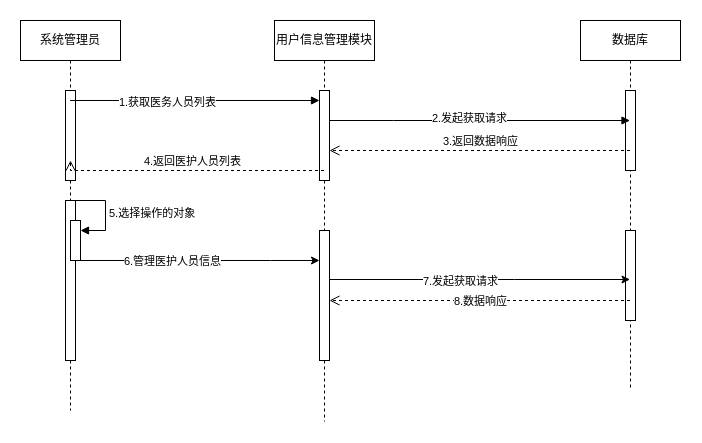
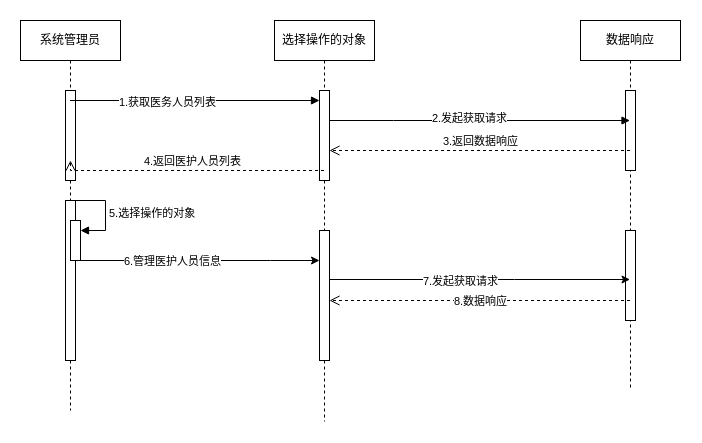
  <mxCell id="0" />
  <mxCell id="1" parent="0" />
  <mxCell id="2" value="系统管理员" style="shape=umlLifeline;perimeter=lifelinePerimeter;whiteSpace=wrap;html=1;container=1;dropTarget=0;collapsible=0;recursiveResize=0;outlineConnect=0;portConstraint=eastwest;newEdgeStyle={&quot;edgeStyle&quot;:&quot;elbowEdgeStyle&quot;,&quot;elbow&quot;:&quot;vertical&quot;,&quot;curved&quot;:0,&quot;rounded&quot;:0};" vertex="1" parent="1"><mxGeometry x="20" y="20" width="100" height="390" as="geometry" /></mxCell>
  <mxCell id="3" value="" style="html=1;points=[];perimeter=orthogonalPerimeter;outlineConnect=0;targetShapes=umlLifeline;portConstraint=eastwest;newEdgeStyle={&quot;edgeStyle&quot;:&quot;elbowEdgeStyle&quot;,&quot;elbow&quot;:&quot;vertical&quot;,&quot;curved&quot;:0,&quot;rounded&quot;:0};" vertex="1" parent="2"><mxGeometry x="45" y="70" width="10" height="90" as="geometry" /></mxCell>
  <mxCell id="4" value="" style="html=1;points=[];perimeter=orthogonalPerimeter;outlineConnect=0;targetShapes=umlLifeline;portConstraint=eastwest;newEdgeStyle={&quot;edgeStyle&quot;:&quot;elbowEdgeStyle&quot;,&quot;elbow&quot;:&quot;vertical&quot;,&quot;curved&quot;:0,&quot;rounded&quot;:0};" vertex="1" parent="2"><mxGeometry x="45" y="180" width="10" height="160" as="geometry" /></mxCell>
  <mxCell id="5" value="" style="html=1;points=[];perimeter=orthogonalPerimeter;outlineConnect=0;targetShapes=umlLifeline;portConstraint=eastwest;newEdgeStyle={&quot;edgeStyle&quot;:&quot;elbowEdgeStyle&quot;,&quot;elbow&quot;:&quot;vertical&quot;,&quot;curved&quot;:0,&quot;rounded&quot;:0};" vertex="1" parent="2"><mxGeometry x="50" y="200" width="10" height="40" as="geometry" /></mxCell>
  <mxCell id="6" value="5.选择操作的对象" style="html=1;align=left;spacingLeft=2;endArrow=block;rounded=0;edgeStyle=orthogonalEdgeStyle;curved=0;rounded=0;" edge="1" target="5" parent="2"><mxGeometry relative="1" as="geometry"><mxPoint x="55" y="180" as="sourcePoint" /><Array as="points"><mxPoint x="85" y="210" /></Array></mxGeometry></mxCell>
- <mxCell id="7" value="用户信息管理模块" style="shape=umlLifeline;perimeter=lifelinePerimeter;whiteSpace=wrap;html=1;container=1;dropTarget=0;collapsible=0;recursiveResize=0;outlineConnect=0;portConstraint=eastwest;newEdgeStyle={&quot;edgeStyle&quot;:&quot;elbowEdgeStyle&quot;,&quot;elbow&quot;:&quot;vertical&quot;,&quot;curved&quot;:0,&quot;rounded&quot;:0};" vertex="1" parent="1"><mxGeometry x="274" y="20" width="100" height="401" as="geometry" /></mxCell>
+ <mxCell id="7" value="选择操作的对象" style="shape=umlLifeline;perimeter=lifelinePerimeter;whiteSpace=wrap;html=1;container=1;dropTarget=0;collapsible=0;recursiveResize=0;outlineConnect=0;portConstraint=eastwest;newEdgeStyle={&quot;edgeStyle&quot;:&quot;elbowEdgeStyle&quot;,&quot;elbow&quot;:&quot;vertical&quot;,&quot;curved&quot;:0,&quot;rounded&quot;:0};" vertex="1" parent="1"><mxGeometry x="274" y="20" width="100" height="401" as="geometry" /></mxCell>
  <mxCell id="8" value="" style="html=1;points=[];perimeter=orthogonalPerimeter;outlineConnect=0;targetShapes=umlLifeline;portConstraint=eastwest;newEdgeStyle={&quot;edgeStyle&quot;:&quot;elbowEdgeStyle&quot;,&quot;elbow&quot;:&quot;vertical&quot;,&quot;curved&quot;:0,&quot;rounded&quot;:0};" vertex="1" parent="7"><mxGeometry x="45" y="70" width="10" height="90" as="geometry" /></mxCell>
  <mxCell id="9" value="" style="html=1;points=[];perimeter=orthogonalPerimeter;outlineConnect=0;targetShapes=umlLifeline;portConstraint=eastwest;newEdgeStyle={&quot;edgeStyle&quot;:&quot;elbowEdgeStyle&quot;,&quot;elbow&quot;:&quot;vertical&quot;,&quot;curved&quot;:0,&quot;rounded&quot;:0};" vertex="1" parent="7"><mxGeometry x="45" y="210" width="10" height="130" as="geometry" /></mxCell>
- <mxCell id="10" value="数据库" style="shape=umlLifeline;perimeter=lifelinePerimeter;whiteSpace=wrap;html=1;container=1;dropTarget=0;collapsible=0;recursiveResize=0;outlineConnect=0;portConstraint=eastwest;newEdgeStyle={&quot;edgeStyle&quot;:&quot;elbowEdgeStyle&quot;,&quot;elbow&quot;:&quot;vertical&quot;,&quot;curved&quot;:0,&quot;rounded&quot;:0};" vertex="1" parent="1"><mxGeometry x="580" y="20" width="100" height="370" as="geometry" /></mxCell>
+ <mxCell id="10" value="数据响应" style="shape=umlLifeline;perimeter=lifelinePerimeter;whiteSpace=wrap;html=1;container=1;dropTarget=0;collapsible=0;recursiveResize=0;outlineConnect=0;portConstraint=eastwest;newEdgeStyle={&quot;edgeStyle&quot;:&quot;elbowEdgeStyle&quot;,&quot;elbow&quot;:&quot;vertical&quot;,&quot;curved&quot;:0,&quot;rounded&quot;:0};" vertex="1" parent="1"><mxGeometry x="580" y="20" width="100" height="370" as="geometry" /></mxCell>
  <mxCell id="11" value="" style="html=1;points=[];perimeter=orthogonalPerimeter;outlineConnect=0;targetShapes=umlLifeline;portConstraint=eastwest;newEdgeStyle={&quot;edgeStyle&quot;:&quot;elbowEdgeStyle&quot;,&quot;elbow&quot;:&quot;vertical&quot;,&quot;curved&quot;:0,&quot;rounded&quot;:0};" vertex="1" parent="10"><mxGeometry x="45" y="70" width="10" height="80" as="geometry" /></mxCell>
  <mxCell id="12" value="" style="html=1;points=[];perimeter=orthogonalPerimeter;outlineConnect=0;targetShapes=umlLifeline;portConstraint=eastwest;newEdgeStyle={&quot;edgeStyle&quot;:&quot;elbowEdgeStyle&quot;,&quot;elbow&quot;:&quot;vertical&quot;,&quot;curved&quot;:0,&quot;rounded&quot;:0};" vertex="1" parent="10"><mxGeometry x="45" y="210" width="10" height="90" as="geometry" /></mxCell>
  <mxCell id="13" value="" style="html=1;verticalAlign=bottom;endArrow=block;edgeStyle=elbowEdgeStyle;elbow=vertical;curved=0;rounded=0;" edge="1" parent="1" source="2" target="8"><mxGeometry width="80" relative="1" as="geometry"><mxPoint x="110" y="100" as="sourcePoint" /><mxPoint x="190" y="100" as="targetPoint" /><Array as="points"><mxPoint x="210" y="100" /></Array></mxGeometry></mxCell>
  <mxCell id="14" value="1.获取医务人员列表" style="edgeLabel;html=1;align=center;verticalAlign=middle;resizable=0;points=[];" vertex="1" connectable="0" parent="13"><mxGeometry x="-0.234" y="-1" relative="1" as="geometry"><mxPoint x="1" as="offset" /></mxGeometry></mxCell>
  <mxCell id="15" value="" style="html=1;verticalAlign=bottom;endArrow=block;edgeStyle=elbowEdgeStyle;elbow=vertical;curved=0;rounded=0;" edge="1" parent="1" source="8" target="10"><mxGeometry x="-0.065" y="20" width="80" relative="1" as="geometry"><mxPoint x="320" y="120" as="sourcePoint" /><mxPoint x="400" y="120" as="targetPoint" /><Array as="points"><mxPoint x="393" y="120" /></Array><mxPoint as="offset" /></mxGeometry></mxCell>
  <mxCell id="16" value="2.发起获取请求" style="edgeLabel;html=1;align=center;verticalAlign=middle;resizable=0;points=[];" vertex="1" connectable="0" parent="15"><mxGeometry x="-0.073" y="3" relative="1" as="geometry"><mxPoint as="offset" /></mxGeometry></mxCell>
  <mxCell id="17" value="3.返回数据响应" style="html=1;verticalAlign=bottom;endArrow=open;dashed=1;endSize=8;edgeStyle=elbowEdgeStyle;elbow=vertical;curved=0;rounded=0;" edge="1" parent="1" source="10" target="8"><mxGeometry relative="1" as="geometry"><mxPoint x="590" y="150" as="sourcePoint" /><mxPoint x="510" y="150" as="targetPoint" /><Array as="points"><mxPoint x="440" y="150" /><mxPoint x="540" y="160" /></Array></mxGeometry></mxCell>
  <mxCell id="18" value="4.返回医护人员列表" style="html=1;verticalAlign=bottom;endArrow=open;dashed=1;endSize=8;edgeStyle=elbowEdgeStyle;elbow=vertical;curved=0;rounded=0;" edge="1" parent="1" source="7"><mxGeometry relative="1" as="geometry"><mxPoint x="230" y="160" as="sourcePoint" /><mxPoint x="70" y="160" as="targetPoint" /><Array as="points"><mxPoint x="230" y="170" /></Array></mxGeometry></mxCell>
  <mxCell id="19" style="edgeStyle=elbowEdgeStyle;rounded=0;orthogonalLoop=1;jettySize=auto;html=1;elbow=vertical;curved=0;" edge="1" parent="1" source="4" target="9"><mxGeometry relative="1" as="geometry"><Array as="points"><mxPoint x="270" y="260" /><mxPoint x="197" y="240" /></Array></mxGeometry></mxCell>
  <mxCell id="20" value="6.管理医护人员信息" style="edgeLabel;html=1;align=center;verticalAlign=middle;resizable=0;points=[];" vertex="1" connectable="0" parent="19"><mxGeometry x="-0.213" relative="1" as="geometry"><mxPoint as="offset" /></mxGeometry></mxCell>
  <mxCell id="21" style="edgeStyle=elbowEdgeStyle;rounded=0;orthogonalLoop=1;jettySize=auto;html=1;elbow=vertical;curved=0;" edge="1" parent="1" source="9" target="10"><mxGeometry relative="1" as="geometry"><Array as="points"><mxPoint x="514" y="279" /><mxPoint x="570" y="280" /><mxPoint x="480" y="250" /></Array></mxGeometry></mxCell>
  <mxCell id="22" value="7.发起获取请求" style="edgeLabel;html=1;align=center;verticalAlign=middle;resizable=0;points=[];" vertex="1" connectable="0" parent="21"><mxGeometry x="-0.135" y="-1" relative="1" as="geometry"><mxPoint as="offset" /></mxGeometry></mxCell>
  <mxCell id="23" value="" style="html=1;verticalAlign=bottom;endArrow=open;dashed=1;endSize=8;edgeStyle=elbowEdgeStyle;elbow=vertical;curved=0;rounded=0;" edge="1" parent="1" source="10" target="9"><mxGeometry relative="1" as="geometry"><mxPoint x="560" y="310" as="sourcePoint" /><mxPoint x="480" y="310" as="targetPoint" /><Array as="points"><mxPoint x="570" y="300" /></Array></mxGeometry></mxCell>
  <mxCell id="24" value="8.数据响应" style="edgeLabel;html=1;align=center;verticalAlign=middle;resizable=0;points=[];" vertex="1" connectable="0" parent="23"><mxGeometry x="0.002" relative="1" as="geometry"><mxPoint x="1" as="offset" /></mxGeometry></mxCell>
